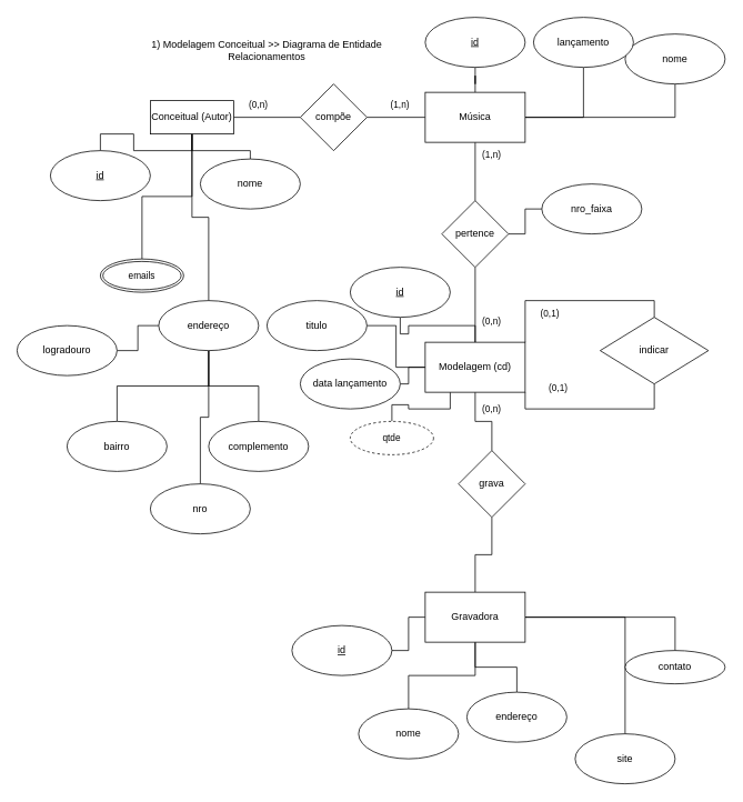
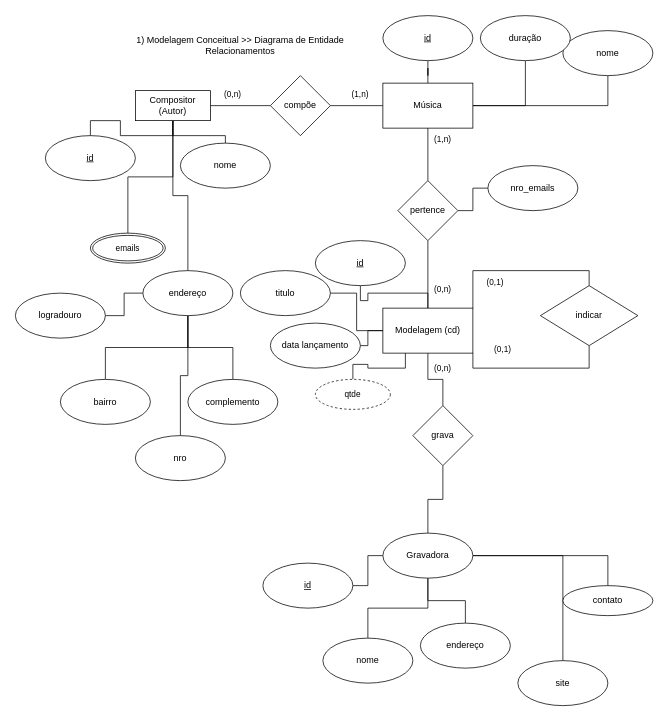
  <mxCell id="0" />
  <mxCell id="1" parent="0" />
  <mxCell id="2" value="" style="edgeStyle=orthogonalEdgeStyle;rounded=0;orthogonalLoop=1;jettySize=auto;html=1;endArrow=none;endFill=0;" edge="1" parent="1" source="7" target="9"><mxGeometry relative="1" as="geometry" /></mxCell>
  <mxCell id="3" value="" style="edgeStyle=orthogonalEdgeStyle;shape=connector;rounded=0;orthogonalLoop=1;jettySize=auto;html=1;labelBackgroundColor=default;fontFamily=Helvetica;fontSize=11;fontColor=default;endArrow=none;endFill=0;strokeColor=default;" edge="1" parent="1" source="7" target="10"><mxGeometry relative="1" as="geometry" /></mxCell>
  <mxCell id="4" style="edgeStyle=orthogonalEdgeStyle;shape=connector;rounded=0;orthogonalLoop=1;jettySize=auto;html=1;labelBackgroundColor=default;fontFamily=Helvetica;fontSize=11;fontColor=default;endArrow=none;endFill=0;strokeColor=default;" edge="1" parent="1" source="7" target="11"><mxGeometry relative="1" as="geometry" /></mxCell>
  <mxCell id="5" value="" style="edgeStyle=orthogonalEdgeStyle;shape=connector;rounded=0;orthogonalLoop=1;jettySize=auto;html=1;labelBackgroundColor=default;fontFamily=Helvetica;fontSize=11;fontColor=default;endArrow=none;endFill=0;strokeColor=default;" edge="1" parent="1" source="7" target="16"><mxGeometry relative="1" as="geometry" /></mxCell>
  <mxCell id="6" value="" style="edgeStyle=orthogonalEdgeStyle;shape=connector;rounded=0;orthogonalLoop=1;jettySize=auto;html=1;labelBackgroundColor=default;fontFamily=Helvetica;fontSize=11;fontColor=default;endArrow=none;endFill=0;strokeColor=default;" edge="1" parent="1" source="7" target="21"><mxGeometry relative="1" as="geometry" /></mxCell>
- <mxCell id="7" value="Conceitual (Autor)" style="whiteSpace=wrap;html=1;align=center;" vertex="1" parent="1"><mxGeometry x="180" y="120" width="100" height="40" as="geometry" /></mxCell>
+ <mxCell id="7" value="Compositor (Autor)" style="whiteSpace=wrap;html=1;align=center;" vertex="1" parent="1"><mxGeometry x="180" y="120" width="100" height="40" as="geometry" /></mxCell>
  <mxCell id="8" value="1) Modelagem Conceitual &amp;gt;&amp;gt; Diagrama de Entidade Relacionamentos" style="text;html=1;strokeColor=none;fillColor=none;align=center;verticalAlign=middle;whiteSpace=wrap;rounded=0;" vertex="1" parent="1"><mxGeometry x="170" y="40" width="300" height="40" as="geometry" /></mxCell>
  <mxCell id="9" value="&lt;u&gt;id&lt;/u&gt;" style="ellipse;whiteSpace=wrap;html=1;" vertex="1" parent="1"><mxGeometry y="180" width="120" height="60" as="geometry" x="60" /></mxCell>
  <mxCell id="10" value="nome" style="ellipse;whiteSpace=wrap;html=1;" vertex="1" parent="1"><mxGeometry x="240" y="190" width="120" height="60" as="geometry" /></mxCell>
  <mxCell id="11" value="emails" style="ellipse;shape=doubleEllipse;margin=3;whiteSpace=wrap;html=1;align=center;fontFamily=Helvetica;fontSize=11;fontColor=default;" vertex="1" parent="1"><mxGeometry x="120" y="310" width="100" height="40" as="geometry" /></mxCell>
  <mxCell id="12" value="" style="edgeStyle=orthogonalEdgeStyle;shape=connector;rounded=0;orthogonalLoop=1;jettySize=auto;html=1;labelBackgroundColor=default;fontFamily=Helvetica;fontSize=11;fontColor=default;endArrow=none;endFill=0;strokeColor=default;" edge="1" parent="1" source="16" target="17"><mxGeometry relative="1" as="geometry" /></mxCell>
  <mxCell id="13" value="" style="edgeStyle=orthogonalEdgeStyle;shape=connector;rounded=0;orthogonalLoop=1;jettySize=auto;html=1;labelBackgroundColor=default;fontFamily=Helvetica;fontSize=11;fontColor=default;endArrow=none;endFill=0;strokeColor=default;" edge="1" parent="1" source="16" target="18"><mxGeometry relative="1" as="geometry" /></mxCell>
  <mxCell id="14" value="" style="edgeStyle=orthogonalEdgeStyle;shape=connector;rounded=0;orthogonalLoop=1;jettySize=auto;html=1;labelBackgroundColor=default;fontFamily=Helvetica;fontSize=11;fontColor=default;endArrow=none;endFill=0;strokeColor=default;" edge="1" parent="1" source="16" target="19"><mxGeometry relative="1" as="geometry" /></mxCell>
  <mxCell id="15" value="" style="edgeStyle=orthogonalEdgeStyle;shape=connector;rounded=0;orthogonalLoop=1;jettySize=auto;html=1;labelBackgroundColor=default;fontFamily=Helvetica;fontSize=11;fontColor=default;endArrow=none;endFill=0;strokeColor=default;" edge="1" parent="1" source="16" target="66"><mxGeometry relative="1" as="geometry" /></mxCell>
  <mxCell id="16" value="endereço" style="ellipse;whiteSpace=wrap;html=1;" vertex="1" parent="1"><mxGeometry x="190" y="360" width="120" height="60" as="geometry" /></mxCell>
  <mxCell id="17" value="logradouro" style="ellipse;whiteSpace=wrap;html=1;" vertex="1" parent="1"><mxGeometry x="20" y="390" width="120" height="60" as="geometry" /></mxCell>
  <mxCell id="18" value="bairro" style="ellipse;whiteSpace=wrap;html=1;" vertex="1" parent="1"><mxGeometry x="80" y="505" width="120" height="60" as="geometry" /></mxCell>
  <mxCell id="19" value="complemento" style="ellipse;whiteSpace=wrap;html=1;" vertex="1" parent="1"><mxGeometry x="250" y="505" width="120" height="60" as="geometry" /></mxCell>
  <mxCell id="20" value="" style="edgeStyle=orthogonalEdgeStyle;shape=connector;rounded=0;orthogonalLoop=1;jettySize=auto;html=1;labelBackgroundColor=default;fontFamily=Helvetica;fontSize=11;fontColor=default;endArrow=none;endFill=0;strokeColor=default;" edge="1" parent="1" source="21" target="26"><mxGeometry relative="1" as="geometry" /></mxCell>
  <mxCell id="21" value="compõe" style="rhombus;whiteSpace=wrap;html=1;" vertex="1" parent="1"><mxGeometry x="360" y="100" width="80" height="80" as="geometry" /></mxCell>
  <mxCell id="22" value="" style="edgeStyle=orthogonalEdgeStyle;shape=connector;rounded=0;orthogonalLoop=1;jettySize=auto;html=1;labelBackgroundColor=default;fontFamily=Helvetica;fontSize=11;fontColor=default;endArrow=none;endFill=0;strokeColor=default;" edge="1" parent="1" source="26" target="27"><mxGeometry relative="1" as="geometry" /></mxCell>
  <mxCell id="23" value="" style="edgeStyle=orthogonalEdgeStyle;shape=connector;rounded=0;orthogonalLoop=1;jettySize=auto;html=1;labelBackgroundColor=default;fontFamily=Helvetica;fontSize=11;fontColor=default;endArrow=none;endFill=0;strokeColor=default;" edge="1" parent="1" source="26" target="28"><mxGeometry relative="1" as="geometry" /></mxCell>
  <mxCell id="24" value="" style="edgeStyle=orthogonalEdgeStyle;shape=connector;rounded=0;orthogonalLoop=1;jettySize=auto;html=1;labelBackgroundColor=default;fontFamily=Helvetica;fontSize=11;fontColor=default;endArrow=none;endFill=0;strokeColor=default;" edge="1" parent="1" source="26" target="29"><mxGeometry relative="1" as="geometry" /></mxCell>
  <mxCell id="25" value="" style="edgeStyle=orthogonalEdgeStyle;shape=connector;rounded=0;orthogonalLoop=1;jettySize=auto;html=1;labelBackgroundColor=default;fontFamily=Helvetica;fontSize=11;fontColor=default;endArrow=none;endFill=0;strokeColor=default;" edge="1" parent="1" source="26" target="34"><mxGeometry relative="1" as="geometry" /></mxCell>
  <mxCell id="26" value="Música" style="whiteSpace=wrap;html=1;" vertex="1" parent="1"><mxGeometry x="510" y="110" width="120" height="60" as="geometry" /></mxCell>
  <mxCell id="27" value="&lt;u&gt;id&lt;/u&gt;" style="ellipse;whiteSpace=wrap;html=1;" vertex="1" parent="1"><mxGeometry x="510" y="20" width="120" height="60" as="geometry" /></mxCell>
  <mxCell id="28" value="nome" style="ellipse;whiteSpace=wrap;html=1;" vertex="1" parent="1"><mxGeometry x="750" y="40" width="120" height="60" as="geometry" /></mxCell>
- <mxCell id="29" value="lançamento" style="ellipse;whiteSpace=wrap;html=1;" vertex="1" parent="1"><mxGeometry x="640" y="20" width="120" height="60" as="geometry" /></mxCell>
+ <mxCell id="29" value="duração" style="ellipse;whiteSpace=wrap;html=1;" vertex="1" parent="1"><mxGeometry x="640" y="20" width="120" height="60" as="geometry" /></mxCell>
  <mxCell id="30" value="(1,n)" style="text;html=1;strokeColor=none;fillColor=none;align=center;verticalAlign=middle;whiteSpace=wrap;rounded=0;fontFamily=Helvetica;fontSize=11;fontColor=default;" vertex="1" parent="1"><mxGeometry x="450" y="110" width="60" height="30" as="geometry" /></mxCell>
  <mxCell id="31" value="(0,n)" style="text;html=1;strokeColor=none;fillColor=none;align=center;verticalAlign=middle;whiteSpace=wrap;rounded=0;fontFamily=Helvetica;fontSize=11;fontColor=default;" vertex="1" parent="1"><mxGeometry x="280" y="110" width="60" height="30" as="geometry" /></mxCell>
  <mxCell id="32" value="" style="edgeStyle=orthogonalEdgeStyle;shape=connector;rounded=0;orthogonalLoop=1;jettySize=auto;html=1;labelBackgroundColor=default;fontFamily=Helvetica;fontSize=11;fontColor=default;endArrow=none;endFill=0;strokeColor=default;" edge="1" parent="1" source="34" target="41"><mxGeometry relative="1" as="geometry" /></mxCell>
  <mxCell id="33" value="" style="edgeStyle=orthogonalEdgeStyle;shape=connector;rounded=0;orthogonalLoop=1;jettySize=auto;html=1;labelBackgroundColor=default;fontFamily=Helvetica;fontSize=11;fontColor=default;endArrow=none;endFill=0;strokeColor=default;" edge="1" parent="1" source="34" target="47"><mxGeometry relative="1" as="geometry" /></mxCell>
  <mxCell id="34" value="pertence" style="rhombus;whiteSpace=wrap;html=1;" vertex="1" parent="1"><mxGeometry x="530" y="240" width="80" height="80" as="geometry" /></mxCell>
  <mxCell id="35" value="" style="edgeStyle=orthogonalEdgeStyle;shape=connector;rounded=0;orthogonalLoop=1;jettySize=auto;html=1;labelBackgroundColor=default;fontFamily=Helvetica;fontSize=11;fontColor=default;endArrow=none;endFill=0;strokeColor=default;" edge="1" parent="1" source="41" target="42"><mxGeometry relative="1" as="geometry" /></mxCell>
  <mxCell id="36" value="" style="edgeStyle=orthogonalEdgeStyle;shape=connector;rounded=0;orthogonalLoop=1;jettySize=auto;html=1;labelBackgroundColor=default;fontFamily=Helvetica;fontSize=11;fontColor=default;endArrow=none;endFill=0;strokeColor=default;" edge="1" parent="1" source="41" target="43"><mxGeometry relative="1" as="geometry" /></mxCell>
  <mxCell id="37" value="" style="edgeStyle=orthogonalEdgeStyle;shape=connector;rounded=0;orthogonalLoop=1;jettySize=auto;html=1;labelBackgroundColor=default;fontFamily=Helvetica;fontSize=11;fontColor=default;endArrow=none;endFill=0;strokeColor=default;" edge="1" parent="1" source="41" target="44"><mxGeometry relative="1" as="geometry" /></mxCell>
  <mxCell id="38" value="" style="edgeStyle=orthogonalEdgeStyle;shape=connector;rounded=0;orthogonalLoop=1;jettySize=auto;html=1;labelBackgroundColor=default;fontFamily=Helvetica;fontSize=11;fontColor=default;endArrow=none;endFill=0;strokeColor=default;" edge="1" parent="1" source="41" target="49"><mxGeometry relative="1" as="geometry" /></mxCell>
  <mxCell id="39" value="" style="edgeStyle=orthogonalEdgeStyle;shape=connector;rounded=0;orthogonalLoop=1;jettySize=auto;html=1;labelBackgroundColor=default;fontFamily=Helvetica;fontSize=11;fontColor=default;endArrow=none;endFill=0;strokeColor=default;exitX=1;exitY=0;exitDx=0;exitDy=0;entryX=0.5;entryY=0;entryDx=0;entryDy=0;" edge="1" parent="1" source="41" target="63"><mxGeometry relative="1" as="geometry" /></mxCell>
  <mxCell id="40" style="edgeStyle=orthogonalEdgeStyle;shape=connector;rounded=0;orthogonalLoop=1;jettySize=auto;html=1;exitX=0.25;exitY=1;exitDx=0;exitDy=0;labelBackgroundColor=default;fontFamily=Helvetica;fontSize=11;fontColor=default;endArrow=none;endFill=0;strokeColor=default;" edge="1" parent="1" source="41" target="67"><mxGeometry relative="1" as="geometry" /></mxCell>
  <mxCell id="41" value="Modelagem (cd)" style="whiteSpace=wrap;html=1;" vertex="1" parent="1"><mxGeometry x="510" y="410" width="120" height="60" as="geometry" /></mxCell>
  <mxCell id="42" value="&lt;u&gt;id&lt;/u&gt;" style="ellipse;whiteSpace=wrap;html=1;" vertex="1" parent="1"><mxGeometry x="420" y="320" width="120" height="60" as="geometry" /></mxCell>
  <mxCell id="43" value="titulo" style="ellipse;whiteSpace=wrap;html=1;" vertex="1" parent="1"><mxGeometry x="320" y="360" width="120" height="60" as="geometry" /></mxCell>
  <mxCell id="44" value="data lançamento" style="ellipse;whiteSpace=wrap;html=1;" vertex="1" parent="1"><mxGeometry x="360" y="430" width="120" height="60" as="geometry" /></mxCell>
  <mxCell id="45" value="(1,n)" style="text;html=1;strokeColor=none;fillColor=none;align=center;verticalAlign=middle;whiteSpace=wrap;rounded=0;fontFamily=Helvetica;fontSize=11;fontColor=default;" vertex="1" parent="1"><mxGeometry x="560" y="170" width="60" height="30" as="geometry" /></mxCell>
  <mxCell id="46" value="(0,n)" style="text;html=1;strokeColor=none;fillColor=none;align=center;verticalAlign=middle;whiteSpace=wrap;rounded=0;fontFamily=Helvetica;fontSize=11;fontColor=default;" vertex="1" parent="1"><mxGeometry x="560" y="370" width="60" height="30" as="geometry" /></mxCell>
- <mxCell id="47" value="nro_faixa" style="ellipse;whiteSpace=wrap;html=1;" vertex="1" parent="1"><mxGeometry x="650" y="220" width="120" height="60" as="geometry" /></mxCell>
+ <mxCell id="47" value="nro_emails" style="ellipse;whiteSpace=wrap;html=1;" vertex="1" parent="1"><mxGeometry x="650" y="220" width="120" height="60" as="geometry" /></mxCell>
  <mxCell id="48" value="" style="edgeStyle=orthogonalEdgeStyle;shape=connector;rounded=0;orthogonalLoop=1;jettySize=auto;html=1;labelBackgroundColor=default;fontFamily=Helvetica;fontSize=11;fontColor=default;endArrow=none;endFill=0;strokeColor=default;" edge="1" parent="1" source="49" target="55"><mxGeometry relative="1" as="geometry" /></mxCell>
  <mxCell id="49" value="grava" style="rhombus;whiteSpace=wrap;html=1;" vertex="1" parent="1"><mxGeometry x="550" y="540" width="80" height="80" as="geometry" /></mxCell>
  <mxCell id="50" value="" style="edgeStyle=orthogonalEdgeStyle;shape=connector;rounded=0;orthogonalLoop=1;jettySize=auto;html=1;labelBackgroundColor=default;fontFamily=Helvetica;fontSize=11;fontColor=default;endArrow=none;endFill=0;strokeColor=default;" edge="1" parent="1" source="55" target="56"><mxGeometry relative="1" as="geometry" /></mxCell>
  <mxCell id="51" value="" style="edgeStyle=orthogonalEdgeStyle;shape=connector;rounded=0;orthogonalLoop=1;jettySize=auto;html=1;labelBackgroundColor=default;fontFamily=Helvetica;fontSize=11;fontColor=default;endArrow=none;endFill=0;strokeColor=default;" edge="1" parent="1" source="55" target="57"><mxGeometry relative="1" as="geometry" /></mxCell>
  <mxCell id="52" value="" style="edgeStyle=orthogonalEdgeStyle;shape=connector;rounded=0;orthogonalLoop=1;jettySize=auto;html=1;labelBackgroundColor=default;fontFamily=Helvetica;fontSize=11;fontColor=default;endArrow=none;endFill=0;strokeColor=default;" edge="1" parent="1" source="55" target="58"><mxGeometry relative="1" as="geometry" /></mxCell>
  <mxCell id="53" value="" style="edgeStyle=orthogonalEdgeStyle;shape=connector;rounded=0;orthogonalLoop=1;jettySize=auto;html=1;labelBackgroundColor=default;fontFamily=Helvetica;fontSize=11;fontColor=default;endArrow=none;endFill=0;strokeColor=default;" edge="1" parent="1" source="55" target="59"><mxGeometry relative="1" as="geometry" /></mxCell>
  <mxCell id="54" value="" style="edgeStyle=orthogonalEdgeStyle;shape=connector;rounded=0;orthogonalLoop=1;jettySize=auto;html=1;labelBackgroundColor=default;fontFamily=Helvetica;fontSize=11;fontColor=default;endArrow=none;endFill=0;strokeColor=default;" edge="1" parent="1" source="55" target="60"><mxGeometry relative="1" as="geometry" /></mxCell>
- <mxCell id="55" value="Gravadora" style="whiteSpace=wrap;html=1;" vertex="1" parent="1"><mxGeometry x="510" y="710" width="120" height="60" as="geometry" /></mxCell>
+ <mxCell id="55" value="Gravadora" style="ellipse;whiteSpace=wrap;html=1;" vertex="1" parent="1"><mxGeometry x="510" y="710" width="120" height="60" as="geometry" /></mxCell>
  <mxCell id="56" value="&lt;u&gt;id&lt;/u&gt;" style="ellipse;whiteSpace=wrap;html=1;" vertex="1" parent="1"><mxGeometry x="350" y="750" width="120" height="60" as="geometry" /></mxCell>
  <mxCell id="57" value="nome" style="ellipse;whiteSpace=wrap;html=1;" vertex="1" parent="1"><mxGeometry x="430" y="850" width="120" height="60" as="geometry" /></mxCell>
  <mxCell id="58" value="endereço" style="ellipse;whiteSpace=wrap;html=1;" vertex="1" parent="1"><mxGeometry x="560" y="830" width="120" height="60" as="geometry" /></mxCell>
  <mxCell id="59" value="contato" style="ellipse;whiteSpace=wrap;html=1;" vertex="1" parent="1"><mxGeometry x="750" y="780" width="120" height="40" as="geometry" /></mxCell>
  <mxCell id="60" value="site" style="ellipse;whiteSpace=wrap;html=1;" vertex="1" parent="1"><mxGeometry x="690" y="880" width="120" height="60" as="geometry" /></mxCell>
  <mxCell id="61" value="(0,n)" style="text;html=1;strokeColor=none;fillColor=none;align=center;verticalAlign=middle;whiteSpace=wrap;rounded=0;fontFamily=Helvetica;fontSize=11;fontColor=default;" vertex="1" parent="1"><mxGeometry x="560" y="475" width="60" height="30" as="geometry" /></mxCell>
  <mxCell id="62" style="edgeStyle=orthogonalEdgeStyle;shape=connector;rounded=0;orthogonalLoop=1;jettySize=auto;html=1;entryX=1;entryY=1;entryDx=0;entryDy=0;labelBackgroundColor=default;fontFamily=Helvetica;fontSize=11;fontColor=default;endArrow=none;endFill=0;strokeColor=default;exitX=0.5;exitY=1;exitDx=0;exitDy=0;" edge="1" parent="1" source="63" target="41"><mxGeometry relative="1" as="geometry" /></mxCell>
  <mxCell id="63" value="indicar" style="rhombus;whiteSpace=wrap;html=1;" vertex="1" parent="1"><mxGeometry x="720" y="380" width="130" height="80" as="geometry" /></mxCell>
  <mxCell id="64" value="(0,1)" style="text;html=1;strokeColor=none;fillColor=none;align=center;verticalAlign=middle;whiteSpace=wrap;rounded=0;fontFamily=Helvetica;fontSize=11;fontColor=default;" vertex="1" parent="1"><mxGeometry x="640" y="450" width="60" height="30" as="geometry" /></mxCell>
  <mxCell id="65" value="(0,1)" style="text;html=1;strokeColor=none;fillColor=none;align=center;verticalAlign=middle;whiteSpace=wrap;rounded=0;fontFamily=Helvetica;fontSize=11;fontColor=default;" vertex="1" parent="1"><mxGeometry x="630" y="360" width="60" height="30" as="geometry" /></mxCell>
  <mxCell id="66" value="nro" style="ellipse;whiteSpace=wrap;html=1;" vertex="1" parent="1"><mxGeometry x="180" y="580" width="120" height="60" as="geometry" /></mxCell>
  <mxCell id="67" value="qtde" style="ellipse;whiteSpace=wrap;html=1;align=center;dashed=1;fontFamily=Helvetica;fontSize=11;fontColor=default;" vertex="1" parent="1"><mxGeometry x="420" y="505" width="100" height="40" as="geometry" /></mxCell>
